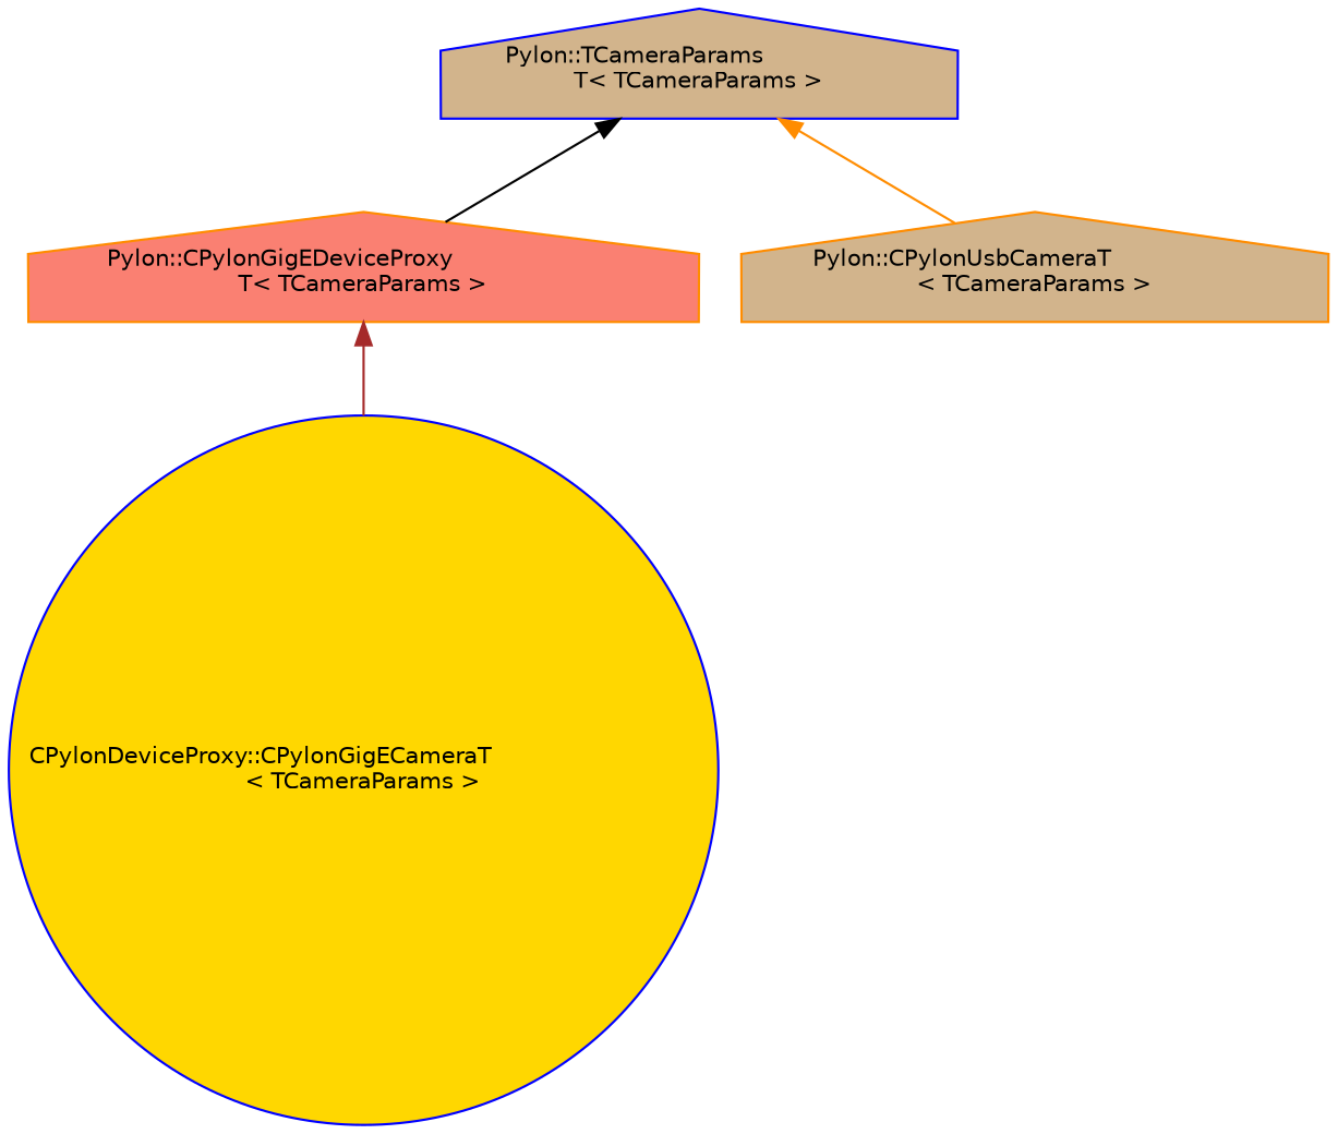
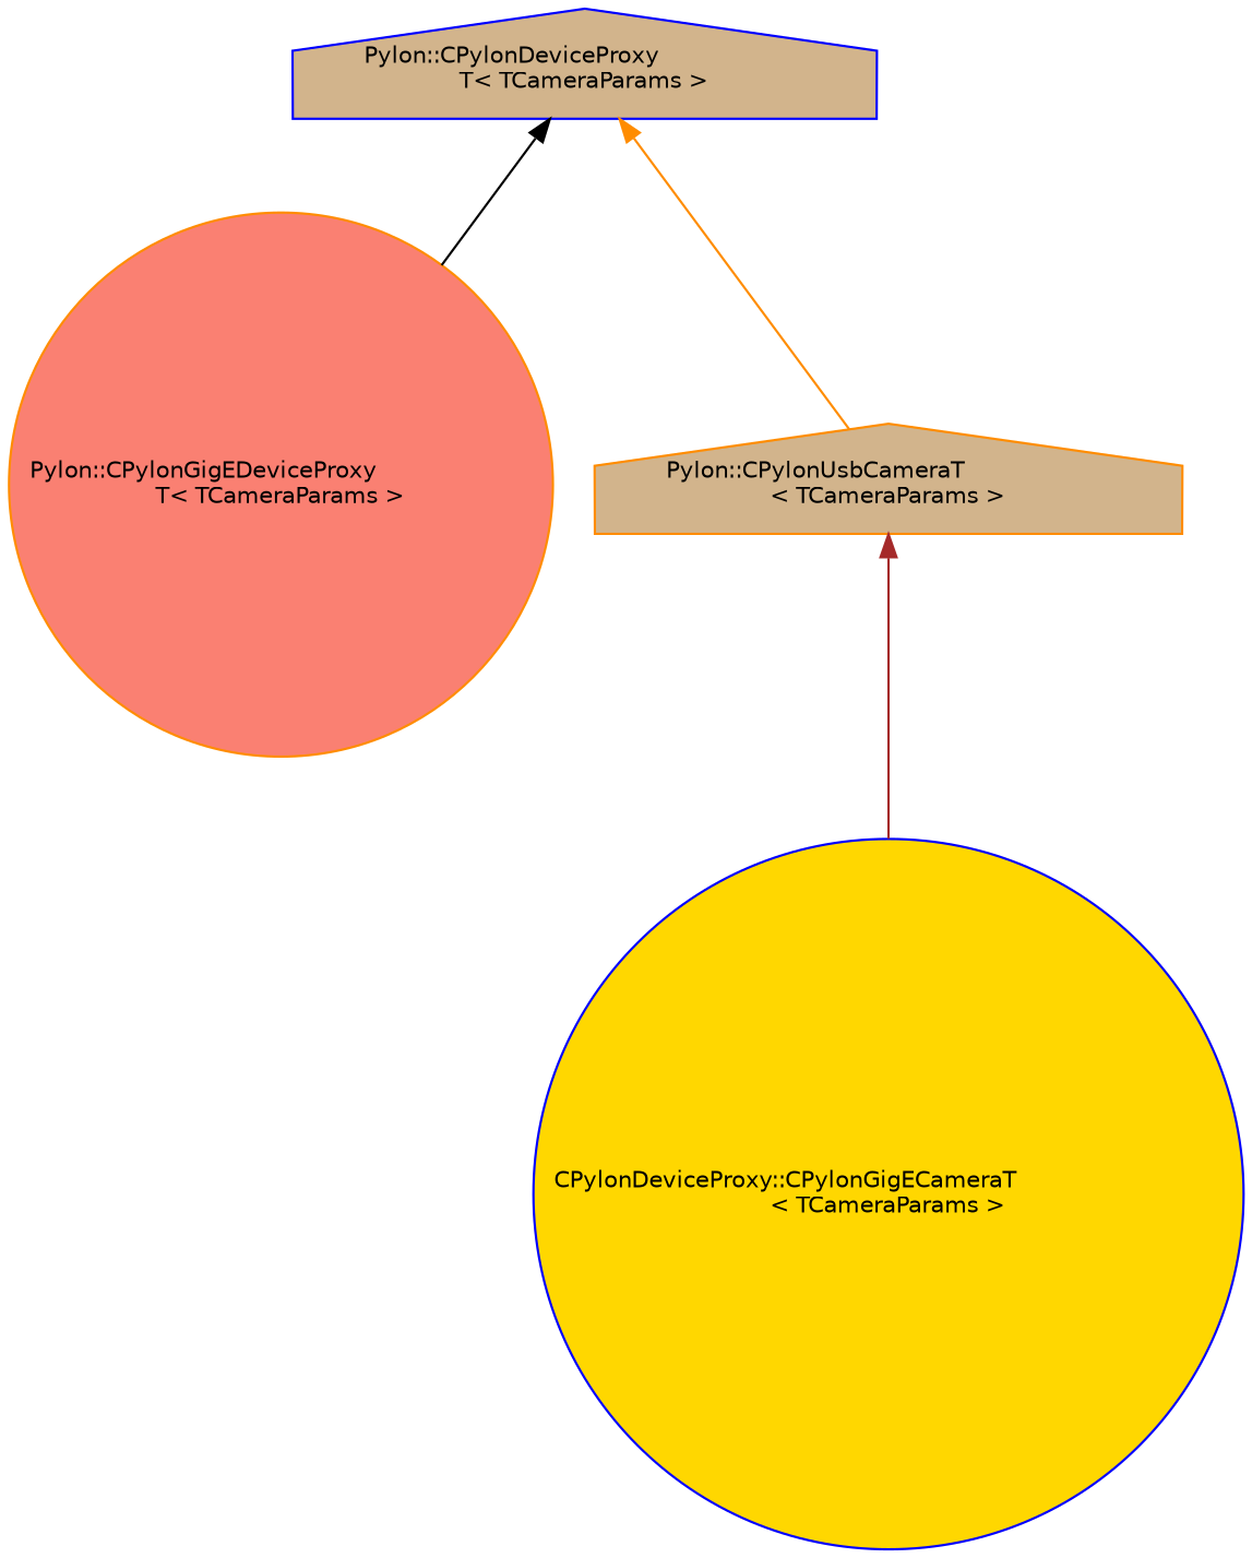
  digraph {
    rankdir=TB
    node [color=blue fillcolor=tan fontname=Helvetica fontsize=10 shape=house style=filled]
    edge [dir=back fontname=Helvetica fontsize=10 labelfontname=Helvetica labelfontsize=10 style=solid]
-   n1 [height=0.2 label="Pylon::TCameraParams\lT\< TCameraParams \>" width=0.4]
-   n2 [color=darkorange fillcolor=salmon height=0.2 label="Pylon::CPylonGigEDeviceProxy\lT\< TCameraParams \>" width=0.4]
+   n1 [height=0.2 label="Pylon::CPylonDeviceProxy\lT\< TCameraParams \>" width=0.4]
+   n2 [color=darkorange fillcolor=salmon height=0.2 label="Pylon::CPylonGigEDeviceProxy\lT\< TCameraParams \>" shape=circle width=0.4]
    n3 [color=darkorange height=0.2 label="Pylon::CPylonUsbCameraT\l\< TCameraParams \>" width=0.4]
    n4 [fillcolor=gold height=0.2 label="CPylonDeviceProxy::CPylonGigECameraT\l\< TCameraParams \>" shape=circle width=0.4]
    n1 -> n2 [color=black]
    n1 -> n3 [color=darkorange]
-   n2 -> n4 [color=brown]
+   n3 -> n4 [color=brown]
  }
